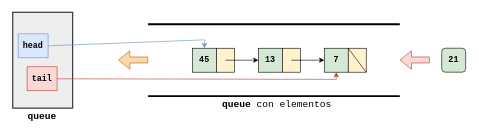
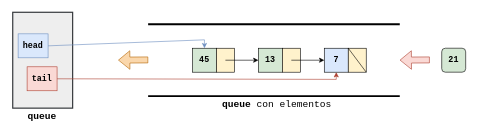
  <mxCell id="0" />
  <mxCell id="1" parent="0" />
  <mxCell id="2" value="" style="rounded=0;whiteSpace=wrap;html=1;fillColor=#eeeeee;strokeColor=#36393D;strokeWidth=2;" parent="1" vertex="1"><mxGeometry x="20" y="20" width="100" height="160" as="geometry" /></mxCell>
  <mxCell id="3" value="&lt;font style=&quot;font-size: 14px;&quot; face=&quot;Courier New&quot;&gt;&lt;b&gt;head&lt;/b&gt;&lt;/font&gt;" style="rounded=0;whiteSpace=wrap;html=1;fillColor=#dae8fc;strokeColor=#6C8EBF;" parent="1" vertex="1"><mxGeometry x="29" y="56" width="50" height="40" as="geometry" /></mxCell>
  <mxCell id="4" value="" style="endArrow=classic;html=1;rounded=0;exitX=1;exitY=0.5;exitDx=0;exitDy=0;strokeColor=#6C8EBF;entryX=0.5;entryY=0;entryDx=0;entryDy=0;" parent="1" source="3" target="11" edge="1"><mxGeometry width="50" height="50" relative="1" as="geometry"><mxPoint x="266" y="186" as="sourcePoint" /><mxPoint x="276" y="76" as="targetPoint" /><Array as="points"><mxPoint x="340" y="66" /></Array></mxGeometry></mxCell>
  <mxCell id="5" value="&lt;font style=&quot;font-size: 16px;&quot; face=&quot;Courier New&quot;&gt;&lt;b&gt;queue&lt;/b&gt;&lt;/font&gt;" style="text;html=1;align=center;verticalAlign=middle;whiteSpace=wrap;rounded=0;" parent="1" vertex="1"><mxGeometry x="39" y="180" width="60" height="30" as="geometry" /></mxCell>
  <mxCell id="6" value="&lt;font style=&quot;font-size: 14px;&quot; face=&quot;Courier New&quot;&gt;&lt;b&gt;tail&lt;/b&gt;&lt;/font&gt;" style="rounded=0;whiteSpace=wrap;html=1;fillColor=#fad9d5;strokeColor=#ae4132;" parent="1" vertex="1"><mxGeometry x="44" y="111" width="50" height="40" as="geometry" /></mxCell>
  <mxCell id="7" value="" style="endArrow=classic;html=1;rounded=0;exitX=1;exitY=0.5;exitDx=0;exitDy=0;strokeColor=#AE4132;entryX=0.5;entryY=1;entryDx=0;entryDy=0;" parent="1" source="6" target="17" edge="1"><mxGeometry width="50" height="50" relative="1" as="geometry"><mxPoint x="266" y="251" as="sourcePoint" /><mxPoint x="606" y="120" as="targetPoint" /><Array as="points"><mxPoint x="560" y="132" /></Array></mxGeometry></mxCell>
  <mxCell id="8" value="" style="endArrow=none;html=1;rounded=0;strokeWidth=3;" parent="1" edge="1"><mxGeometry width="50" height="50" relative="1" as="geometry"><mxPoint x="246" y="40" as="sourcePoint" /><mxPoint x="666" y="40" as="targetPoint" /></mxGeometry></mxCell>
  <mxCell id="9" value="" style="endArrow=none;html=1;rounded=0;strokeWidth=3;" parent="1" edge="1"><mxGeometry width="50" height="50" relative="1" as="geometry"><mxPoint x="246" y="160" as="sourcePoint" /><mxPoint x="666" y="160" as="targetPoint" /></mxGeometry></mxCell>
  <mxCell id="10" value="&lt;font style=&quot;font-size: 16px;&quot; face=&quot;Courier New&quot;&gt;&lt;b&gt;queue &lt;/b&gt;con elementos&lt;/font&gt;" style="text;html=1;align=center;verticalAlign=middle;whiteSpace=wrap;rounded=0;" parent="1" vertex="1"><mxGeometry x="356" y="160" width="210" height="30" as="geometry" /></mxCell>
  <mxCell id="11" value="&lt;font face=&quot;Courier New&quot;&gt;&lt;span style=&quot;font-size: 14px;&quot;&gt;&lt;b&gt;45&lt;/b&gt;&lt;/span&gt;&lt;/font&gt;" style="rounded=0;whiteSpace=wrap;html=1;fillColor=#d5e8d4;strokeColor=#000000;" parent="1" vertex="1"><mxGeometry x="320" y="80" width="40" height="40" as="geometry" /></mxCell>
  <mxCell id="12" value="" style="rounded=0;whiteSpace=wrap;html=1;fillColor=#fff2cc;strokeColor=#000000;" parent="1" vertex="1"><mxGeometry x="360" y="80" width="30" height="40" as="geometry" /></mxCell>
  <mxCell id="13" value="" style="endArrow=classic;html=1;rounded=0;" parent="1" edge="1"><mxGeometry width="50" height="50" relative="1" as="geometry"><mxPoint x="375" y="100" as="sourcePoint" /><mxPoint x="430" y="100" as="targetPoint" /></mxGeometry></mxCell>
  <mxCell id="14" value="&lt;font face=&quot;Courier New&quot;&gt;&lt;span style=&quot;font-size: 14px;&quot;&gt;&lt;b&gt;13&lt;/b&gt;&lt;/span&gt;&lt;/font&gt;" style="rounded=0;whiteSpace=wrap;html=1;fillColor=#d5e8d4;strokeColor=#000000;" parent="1" vertex="1"><mxGeometry x="430" y="80" width="40" height="40" as="geometry" /></mxCell>
  <mxCell id="15" value="" style="rounded=0;whiteSpace=wrap;html=1;fillColor=#fff2cc;strokeColor=#000000;" parent="1" vertex="1"><mxGeometry x="470" y="80" width="30" height="40" as="geometry" /></mxCell>
  <mxCell id="16" value="" style="endArrow=classic;html=1;rounded=0;" parent="1" edge="1"><mxGeometry width="50" height="50" relative="1" as="geometry"><mxPoint x="485" y="100" as="sourcePoint" /><mxPoint x="540" y="100" as="targetPoint" /></mxGeometry></mxCell>
- <mxCell id="17" value="&lt;font face=&quot;Courier New&quot;&gt;&lt;span style=&quot;font-size: 14px;&quot;&gt;&lt;b&gt;7&lt;/b&gt;&lt;/span&gt;&lt;/font&gt;" style="rounded=0;whiteSpace=wrap;html=1;fillColor=#d5e8d4;strokeColor=#000000;" parent="1" vertex="1"><mxGeometry x="540" y="80" width="40" height="40" as="geometry" /></mxCell>
+ <mxCell id="17" value="&lt;font face=&quot;Courier New&quot;&gt;&lt;span style=&quot;font-size: 14px;&quot;&gt;&lt;b&gt;7&lt;/b&gt;&lt;/span&gt;&lt;/font&gt;" style="rounded=0;whiteSpace=wrap;html=1;fillColor=#dae8fc;strokeColor=#000000;" parent="1" vertex="1"><mxGeometry x="540" y="80" width="40" height="40" as="geometry" /></mxCell>
  <mxCell id="18" value="" style="rounded=0;whiteSpace=wrap;html=1;fillColor=#fff2cc;strokeColor=#000000;" parent="1" vertex="1"><mxGeometry x="580" y="80" width="30" height="40" as="geometry" /></mxCell>
  <mxCell id="19" value="" style="endArrow=none;html=1;rounded=0;exitX=1;exitY=1;exitDx=0;exitDy=0;entryX=1;entryY=0;entryDx=0;entryDy=0;" parent="1" source="18" target="17" edge="1"><mxGeometry width="50" height="50" relative="1" as="geometry"><mxPoint x="370" y="260" as="sourcePoint" /><mxPoint x="420" y="210" as="targetPoint" /></mxGeometry></mxCell>
  <mxCell id="20" value="" style="shape=flexArrow;endArrow=classic;html=1;rounded=0;fillColor=#fad7ac;strokeColor=#b46504;" parent="1" edge="1"><mxGeometry width="50" height="50" relative="1" as="geometry"><mxPoint x="246" y="99.5" as="sourcePoint" /><mxPoint x="196" y="99.84" as="targetPoint" /></mxGeometry></mxCell>
  <mxCell id="21" value="" style="shape=flexArrow;endArrow=classic;html=1;rounded=0;fillColor=#fad9d5;strokeColor=#ae4132;" parent="1" edge="1"><mxGeometry width="50" height="50" relative="1" as="geometry"><mxPoint x="716" y="99.5" as="sourcePoint" /><mxPoint x="666" y="99.84" as="targetPoint" /></mxGeometry></mxCell>
  <mxCell id="22" value="&lt;font face=&quot;Courier New&quot;&gt;&lt;span style=&quot;font-size: 14px;&quot;&gt;&lt;b&gt;21&lt;/b&gt;&lt;/span&gt;&lt;/font&gt;" style="whiteSpace=wrap;html=1;fillColor=#d5e8d4;strokeColor=#000000;rounded=1;" parent="1" vertex="1"><mxGeometry x="736" y="80" width="40" height="40" as="geometry" /></mxCell>
